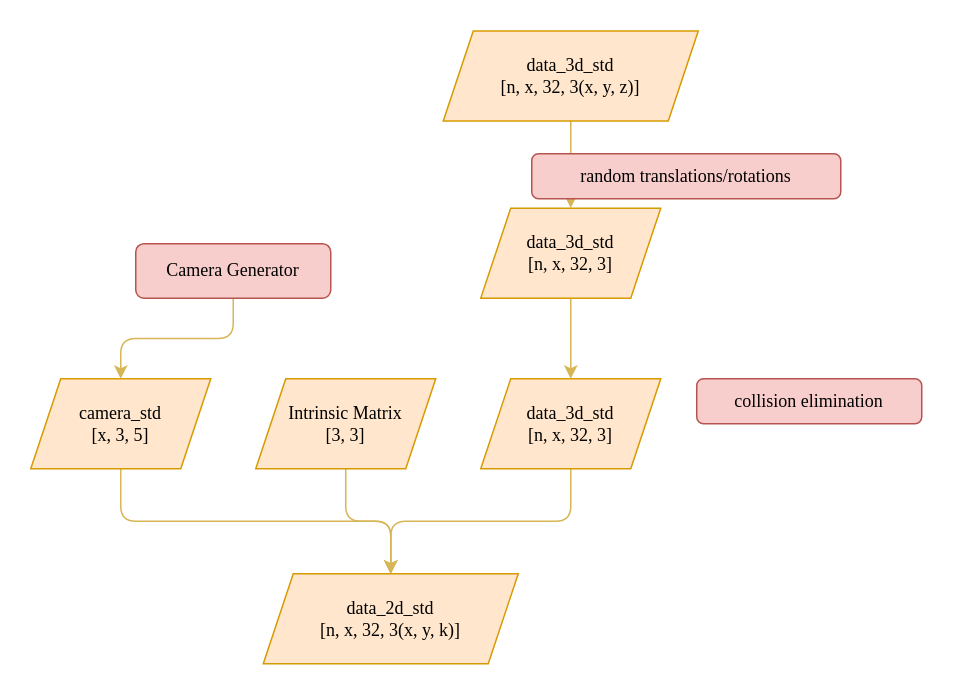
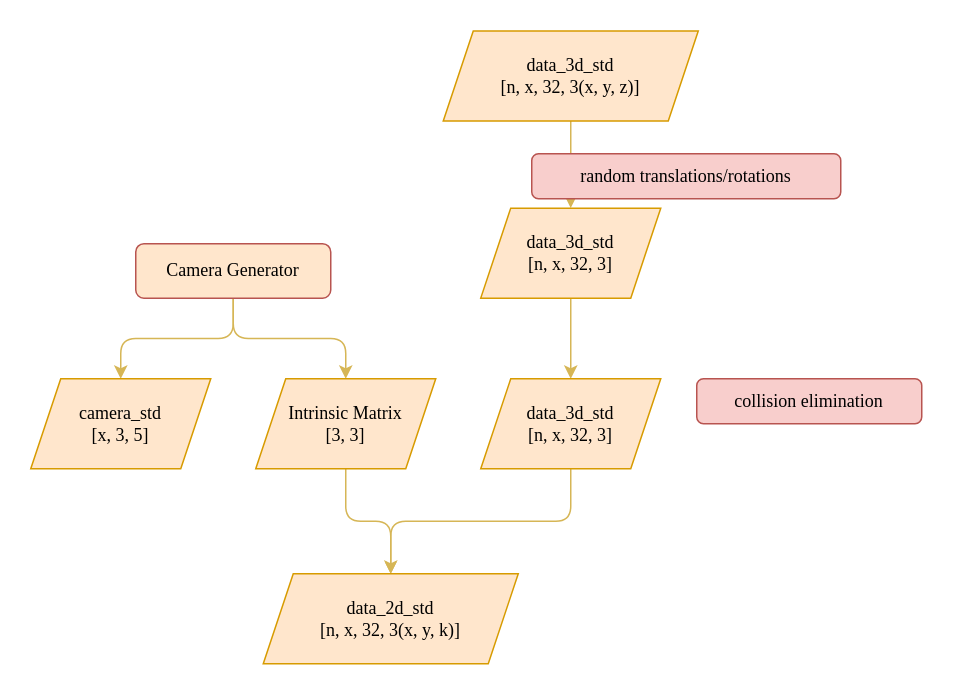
  <mxCell id="0" />
  <mxCell id="1" parent="0" />
  <mxCell id="2" style="edgeStyle=orthogonalEdgeStyle;rounded=0;orthogonalLoop=1;jettySize=auto;html=1;exitX=0.5;exitY=1;exitDx=0;exitDy=0;entryX=0.5;entryY=0;entryDx=0;entryDy=0;fontFamily=Verdana;fillColor=#fff2cc;strokeColor=#d6b656;" parent="1" source="3" target="5" edge="1"><mxGeometry relative="1" as="geometry" /></mxCell>
  <mxCell id="3" value="data_3d_std&lt;br&gt;[n, x, 32, 3(x, y, z)]" style="shape=parallelogram;perimeter=parallelogramPerimeter;whiteSpace=wrap;html=1;fixedSize=1;fontFamily=Verdana;fillColor=#ffe6cc;strokeColor=#d79b00;" parent="1" vertex="1"><mxGeometry x="295" y="20.13" width="170" height="60" as="geometry" /></mxCell>
  <mxCell id="4" style="edgeStyle=orthogonalEdgeStyle;rounded=1;orthogonalLoop=1;jettySize=auto;html=1;exitX=0.5;exitY=1;exitDx=0;exitDy=0;entryX=0.5;entryY=0;entryDx=0;entryDy=0;fontFamily=Verdana;fillColor=#fff2cc;strokeColor=#d6b656;" parent="1" source="5" target="8" edge="1"><mxGeometry relative="1" as="geometry" /></mxCell>
  <mxCell id="5" value="data_3d_std&lt;br&gt;[n, x, 32, 3]" style="shape=parallelogram;perimeter=parallelogramPerimeter;whiteSpace=wrap;html=1;fixedSize=1;fontFamily=Verdana;fillColor=#ffe6cc;strokeColor=#d79b00;" parent="1" vertex="1"><mxGeometry x="320" y="138.25" width="120" height="60" as="geometry" /></mxCell>
  <mxCell id="6" value="random translations/rotations" style="whiteSpace=wrap;html=1;fontFamily=Verdana;rounded=1;fillColor=#f8cecc;strokeColor=#b85450;" parent="1" vertex="1"><mxGeometry x="354" y="102" width="206" height="30" as="geometry" /></mxCell>
  <mxCell id="7" style="edgeStyle=orthogonalEdgeStyle;rounded=1;orthogonalLoop=1;jettySize=auto;html=1;exitX=0.5;exitY=1;exitDx=0;exitDy=0;entryX=0.5;entryY=0;entryDx=0;entryDy=0;fontFamily=Verdana;fillColor=#fff2cc;strokeColor=#d6b656;" parent="1" source="8" target="17" edge="1"><mxGeometry relative="1" as="geometry" /></mxCell>
  <mxCell id="8" value="data_3d_std&lt;br&gt;[n, x, 32, 3]" style="shape=parallelogram;perimeter=parallelogramPerimeter;whiteSpace=wrap;html=1;fixedSize=1;fontFamily=Verdana;fillColor=#ffe6cc;strokeColor=#d79b00;" parent="1" vertex="1"><mxGeometry x="320" y="252" width="120" height="60" as="geometry" /></mxCell>
  <mxCell id="9" value="collision elimination" style="whiteSpace=wrap;html=1;fontFamily=Verdana;rounded=1;fillColor=#f8cecc;strokeColor=#b85450;" parent="1" vertex="1"><mxGeometry x="464" y="252" width="150" height="30" as="geometry" /></mxCell>
+ <mxCell id="10" value="" style="edgeStyle=orthogonalEdgeStyle;rounded=1;orthogonalLoop=1;jettySize=auto;html=1;fontFamily=Verdana;fillColor=#fff2cc;strokeColor=#d6b656;" parent="1" source="12" target="16" edge="1"><mxGeometry relative="1" as="geometry" /></mxCell>
  <mxCell id="11" style="edgeStyle=orthogonalEdgeStyle;rounded=1;orthogonalLoop=1;jettySize=auto;html=1;exitX=0.5;exitY=1;exitDx=0;exitDy=0;entryX=0.5;entryY=0;entryDx=0;entryDy=0;fontFamily=Verdana;fillColor=#fff2cc;strokeColor=#d6b656;" parent="1" source="12" target="14" edge="1"><mxGeometry relative="1" as="geometry" /></mxCell>
- <mxCell id="12" value="Camera Generator" style="rounded=1;whiteSpace=wrap;html=1;fontFamily=Verdana;fillColor=#f8cecc;strokeColor=#b85450;" parent="1" vertex="1"><mxGeometry x="90" y="162" width="130" height="36.25" as="geometry" /></mxCell>
- <mxCell id="13" style="edgeStyle=orthogonalEdgeStyle;rounded=1;orthogonalLoop=1;jettySize=auto;html=1;exitX=0.5;exitY=1;exitDx=0;exitDy=0;entryX=0.5;entryY=0;entryDx=0;entryDy=0;fontFamily=Verdana;fillColor=#fff2cc;strokeColor=#d6b656;" parent="1" source="14" target="17" edge="1"><mxGeometry relative="1" as="geometry" /></mxCell>
+ <mxCell id="12" value="Camera Generator" style="rounded=1;whiteSpace=wrap;html=1;fontFamily=Verdana;fillColor=#ffe6cc;strokeColor=#b85450;" parent="1" vertex="1"><mxGeometry x="90" y="162" width="130" height="36.25" as="geometry" /></mxCell>
  <mxCell id="14" value="camera_std&lt;br&gt;[x, 3, 5]" style="shape=parallelogram;perimeter=parallelogramPerimeter;whiteSpace=wrap;html=1;fixedSize=1;fontFamily=Verdana;fillColor=#ffe6cc;strokeColor=#d79b00;" parent="1" vertex="1"><mxGeometry x="20" y="252" width="120" height="60" as="geometry" /></mxCell>
- <mxCell id="15" style="edgeStyle=orthogonalEdgeStyle;rounded=1;orthogonalLoop=1;jettySize=auto;html=1;exitX=0.5;exitY=1;exitDx=0;exitDy=0;fontFamily=Verdana;entryX=0.5;entryY=0;entryDx=0;entryDy=0;fillColor=#fff2cc;strokeColor=#d6b656;" parent="1" source="16" target="17" edge="1"><mxGeometry relative="1" as="geometry"><mxPoint x="300" y="382" as="targetPoint" /></mxGeometry></mxCell>
+ <mxCell id="15" style="edgeStyle=orthogonalEdgeStyle;rounded=1;orthogonalLoop=1;jettySize=auto;html=1;exitX=0.5;exitY=1;exitDx=0;exitDy=0;fontFamily=Verdana;entryX=0.5;entryY=0;entryDx=0;entryDy=0;fillColor=#fff2cc;strokeColor=#d6b656;endArrow=open;" parent="1" source="16" target="17" edge="1"><mxGeometry relative="1" as="geometry"><mxPoint x="300" y="382" as="targetPoint" /></mxGeometry></mxCell>
  <mxCell id="16" value="Intrinsic Matrix&lt;br&gt;[3, 3]" style="shape=parallelogram;perimeter=parallelogramPerimeter;whiteSpace=wrap;html=1;fixedSize=1;fontFamily=Verdana;fillColor=#ffe6cc;strokeColor=#d79b00;" parent="1" vertex="1"><mxGeometry x="170" y="252" width="120" height="60" as="geometry" /></mxCell>
  <mxCell id="17" value="data_2d_std&lt;br&gt;[n, x, 32, 3(x, y, k)]" style="shape=parallelogram;perimeter=parallelogramPerimeter;whiteSpace=wrap;html=1;fixedSize=1;fontFamily=Verdana;fillColor=#ffe6cc;strokeColor=#d79b00;" parent="1" vertex="1"><mxGeometry x="175" y="382" width="170" height="60" as="geometry" /></mxCell>
